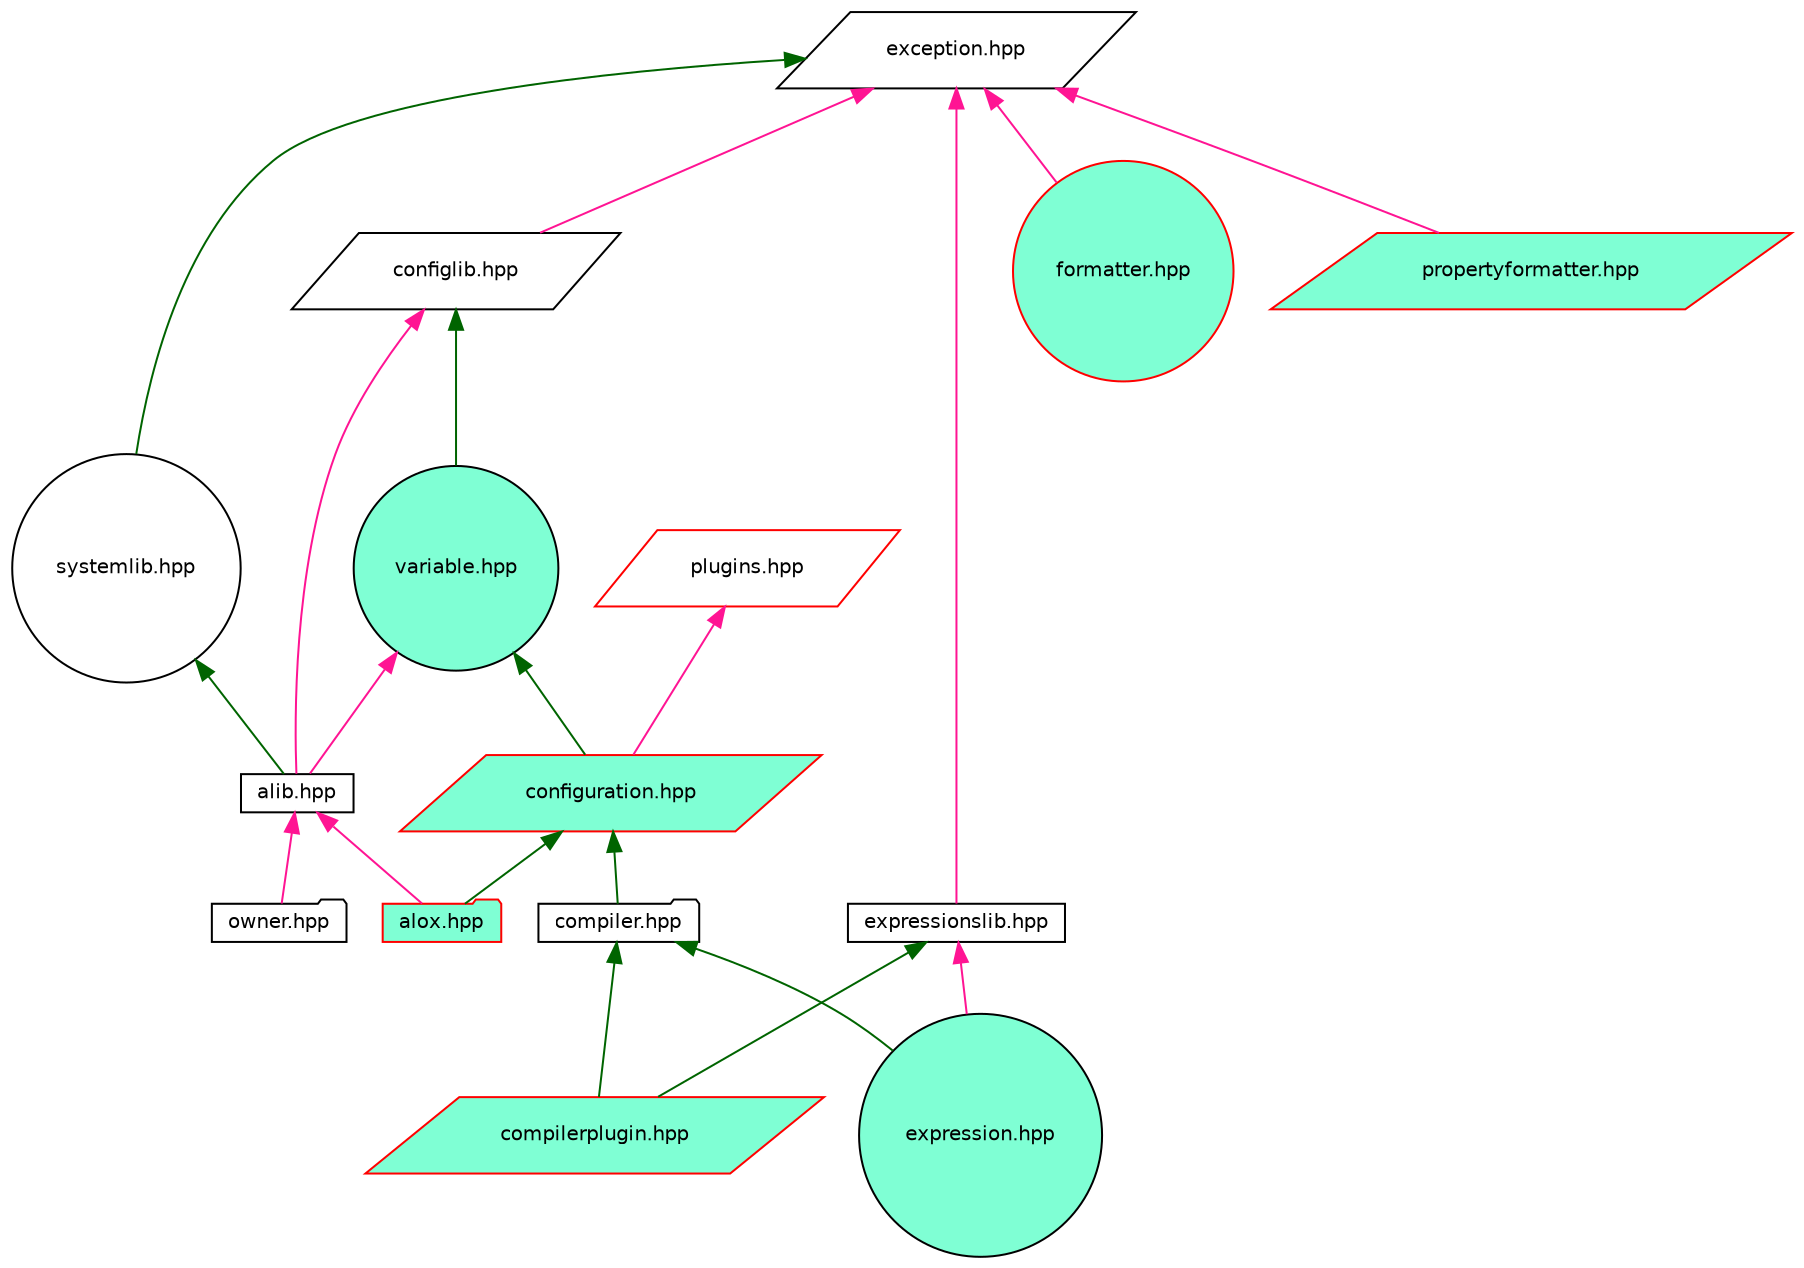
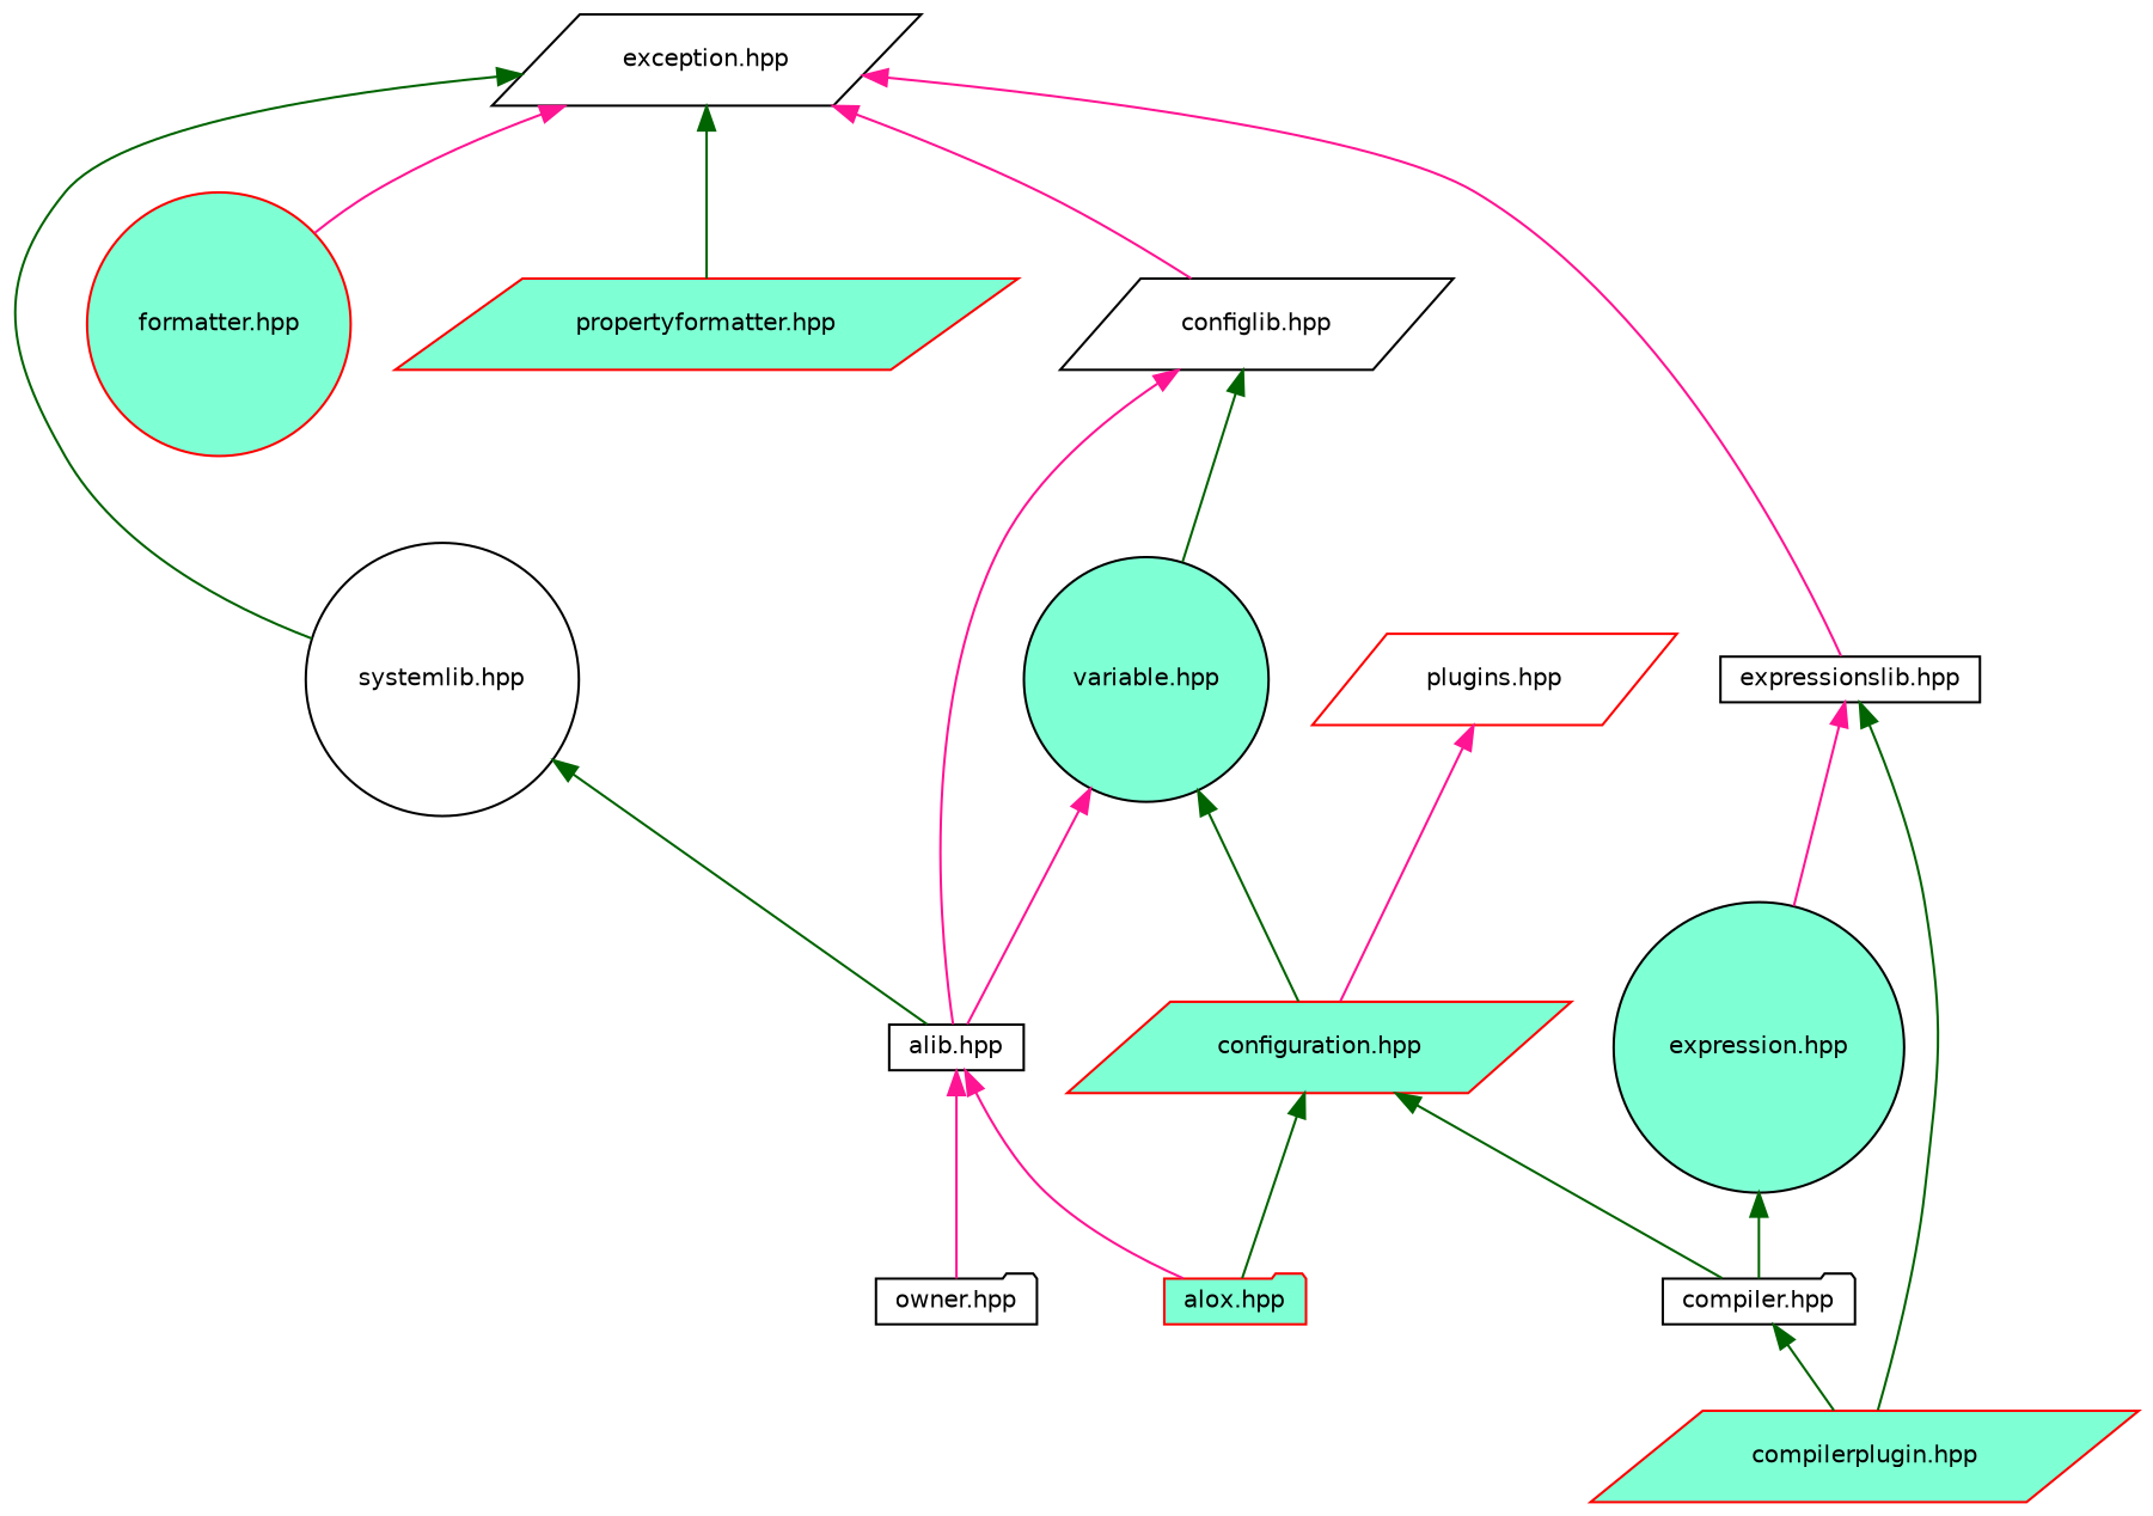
  digraph {
    node [color=black fillcolor=white fontname=Helvetica fontsize=10 shape=parallelogram style=filled]
    edge [color=darkgreen dir=back fontname=Helvetica fontsize=10 labelfontname=Helvetica labelfontsize=10 style=solid]
    n1 [fontcolor=black height=0.2 label="exception.hpp" width=0.4]
    n2 [height=0.2 label="configlib.hpp" width=0.4]
    n3 [color=red fillcolor=aquamarine height=0.2 label="formatter.hpp" shape=circle width=0.4]
    n4 [color=red fillcolor=aquamarine height=0.2 label="propertyformatter.hpp" width=0.4]
    n5 [height=0.2 label="expressionslib.hpp" shape=box width=0.4]
    n6 [height=0.2 label="systemlib.hpp" shape=circle width=0.4]
    n7 [height=0.2 label="alib.hpp" shape=box width=0.4]
    n8 [fillcolor=aquamarine height=0.2 label="variable.hpp" shape=circle width=0.4]
    n9 [color=red fillcolor=aquamarine height=0.2 label="compilerplugin.hpp" width=0.4]
    n10 [fillcolor=aquamarine height=0.2 label="expression.hpp" shape=circle width=0.4]
    n11 [color=red fillcolor=aquamarine height=0.2 label="alox.hpp" shape=folder width=0.4]
    n12 [height=0.2 label="owner.hpp" shape=folder width=0.4]
    n13 [color=red fillcolor=aquamarine height=0.2 label="configuration.hpp" width=0.4]
    n14 [height=0.2 label="compiler.hpp" shape=folder width=0.4]
    n15 [color=red height=0.2 label="plugins.hpp" width=0.4]
    n1 -> n2 [color=deeppink]
    n1 -> n3 [color=deeppink]
-   n1 -> n4 [color=deeppink]
+   n1 -> n4
    n1 -> n5 [color=deeppink]
    n1 -> n6
    n2 -> n7 [color=deeppink]
    n2 -> n8
    n5 -> n9
    n5 -> n10 [color=deeppink]
    n6 -> n7
    n7 -> n11 [color=deeppink]
    n7 -> n12 [color=deeppink]
    n8 -> n7 [color=deeppink]
    n8 -> n13
-   n14 -> n10
+   n10 -> n14
    n13 -> n11
    n13 -> n14
    n14 -> n9
    n15 -> n13 [color=deeppink]
  }
